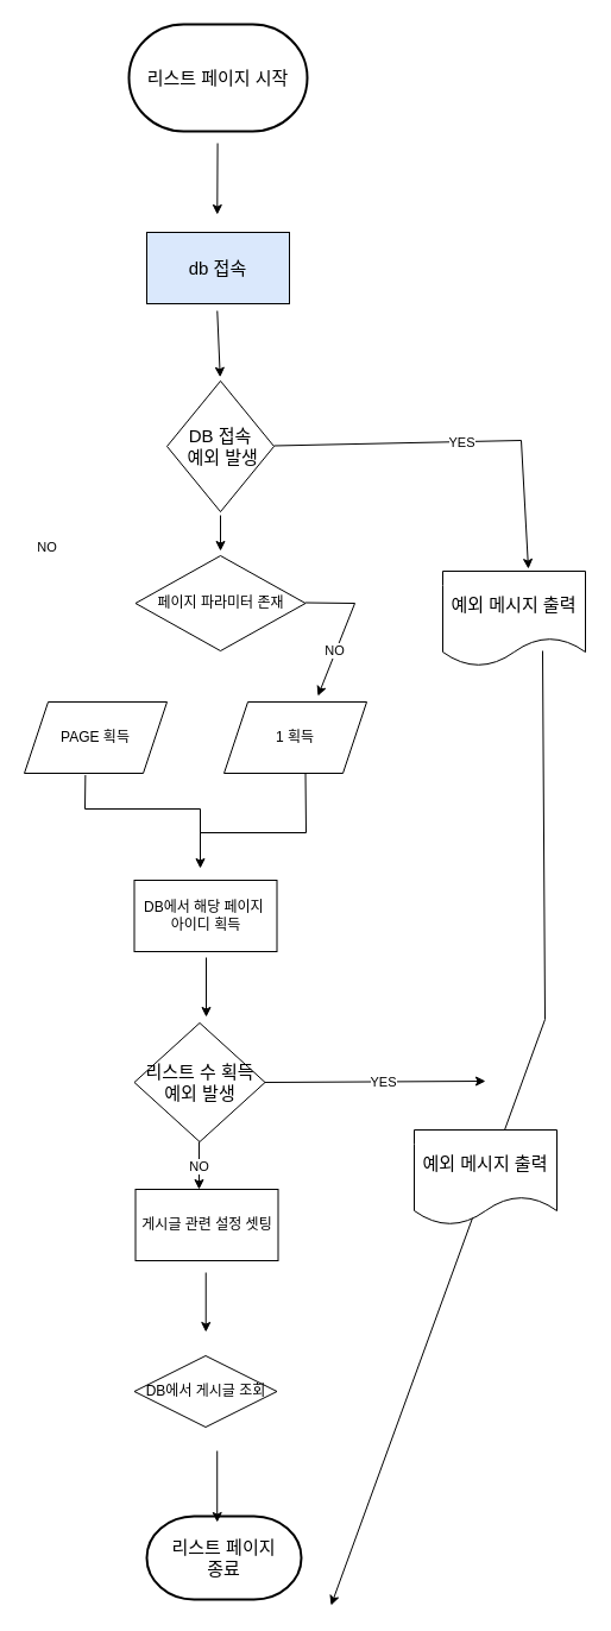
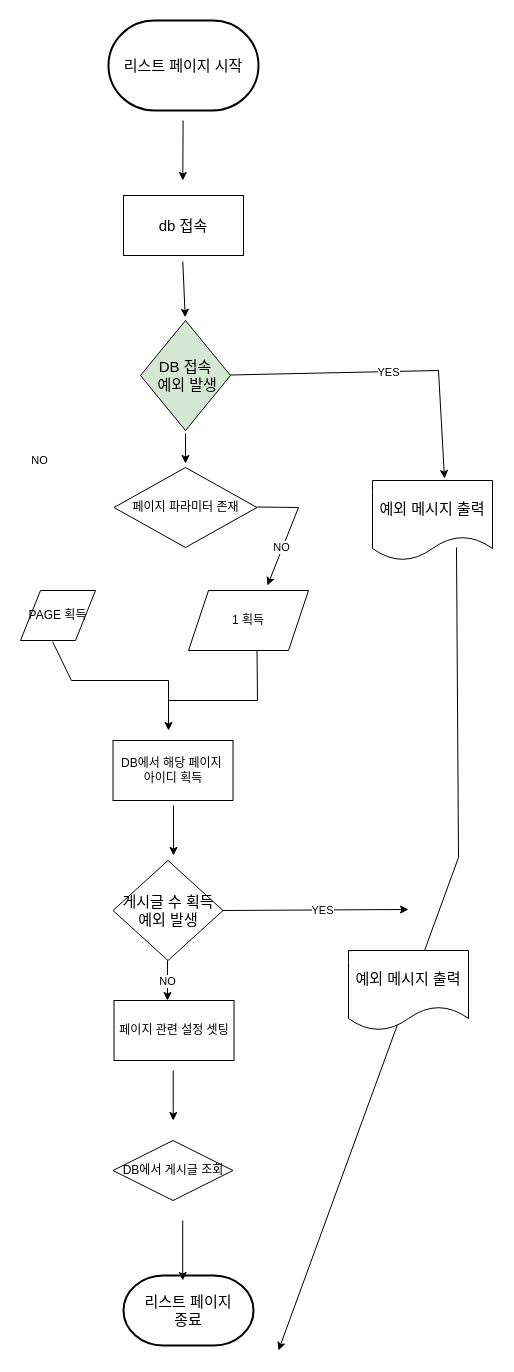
  <mxCell id="0" />
  <mxCell id="1" parent="0" />
  <mxCell id="2" value="&lt;font style=&quot;font-size: 15px;&quot;&gt;리스트 페이지 시작&lt;/font&gt;" style="strokeWidth=2;html=1;shape=mxgraph.flowchart.terminator;whiteSpace=wrap;" vertex="1" parent="1"><mxGeometry x="108" y="20" width="150" height="90" as="geometry" /></mxCell>
- <mxCell id="3" value="&lt;font style=&quot;font-size: 15px;&quot;&gt;db 접속&lt;/font&gt;" style="rounded=0;whiteSpace=wrap;html=1;fillColor=#dae8fc;" vertex="1" parent="1"><mxGeometry x="123" y="195" width="120" height="60" as="geometry" /></mxCell>
+ <mxCell id="3" value="&lt;font style=&quot;font-size: 15px;&quot;&gt;db 접속&lt;/font&gt;" style="rounded=0;whiteSpace=wrap;html=1;" vertex="1" parent="1"><mxGeometry x="123" y="195" width="120" height="60" as="geometry" /></mxCell>
  <mxCell id="4" value="" style="endArrow=classic;html=1;rounded=0;" edge="1" parent="1"><mxGeometry width="50" height="50" relative="1" as="geometry"><mxPoint x="182.58" y="120" as="sourcePoint" /><mxPoint x="182.29" y="180" as="targetPoint" /></mxGeometry></mxCell>
  <mxCell id="5" value="" style="endArrow=classic;html=1;rounded=0;" edge="1" parent="1"><mxGeometry width="50" height="50" relative="1" as="geometry"><mxPoint x="182.29" y="261" as="sourcePoint" /><mxPoint x="184.723" y="316.783" as="targetPoint" /></mxGeometry></mxCell>
- <mxCell id="6" value="&lt;font style=&quot;font-size: 15px;&quot;&gt;DB 접속&lt;/font&gt;&lt;div&gt;&lt;font style=&quot;font-size: 15px;&quot;&gt;&amp;nbsp;예외 발생&lt;/font&gt;&lt;/div&gt;" style="rhombus;whiteSpace=wrap;html=1;" vertex="1" parent="1"><mxGeometry x="140" y="320" width="90" height="110" as="geometry" /></mxCell>
+ <mxCell id="6" value="&lt;font style=&quot;font-size: 15px;&quot;&gt;DB 접속&lt;/font&gt;&lt;div&gt;&lt;font style=&quot;font-size: 15px;&quot;&gt;&amp;nbsp;예외 발생&lt;/font&gt;&lt;/div&gt;" style="rhombus;whiteSpace=wrap;html=1;fillColor=#d5e8d4;" vertex="1" parent="1"><mxGeometry x="140" y="320" width="90" height="110" as="geometry" /></mxCell>
  <mxCell id="7" value="&lt;font style=&quot;font-size: 15px;&quot;&gt;예외 메시지 출력&lt;/font&gt;" style="shape=document;whiteSpace=wrap;html=1;boundedLbl=1;" vertex="1" parent="1"><mxGeometry x="372" y="480" width="120" height="80" as="geometry" /></mxCell>
  <mxCell id="8" style="edgeStyle=orthogonalEdgeStyle;rounded=0;orthogonalLoop=1;jettySize=auto;html=1;exitX=0.5;exitY=1;exitDx=0;exitDy=0;exitPerimeter=0;" edge="1" parent="1"><mxGeometry relative="1" as="geometry"><mxPoint x="296.335" y="920" as="sourcePoint" /><mxPoint x="296.286" y="920" as="targetPoint" /></mxGeometry></mxCell>
  <mxCell id="9" value="&lt;font style=&quot;font-size: 15px;&quot;&gt;리스트 페이지&lt;/font&gt;&lt;div style=&quot;font-size: 15px;&quot;&gt;&lt;font style=&quot;font-size: 15px;&quot;&gt;종료&lt;/font&gt;&lt;/div&gt;" style="strokeWidth=2;html=1;shape=mxgraph.flowchart.terminator;whiteSpace=wrap;" vertex="1" parent="1"><mxGeometry x="123" y="1275" width="130" height="70" as="geometry" /></mxCell>
  <mxCell id="10" value="" style="endArrow=classic;html=1;rounded=0;" edge="1" parent="1"><mxGeometry width="50" height="50" relative="1" as="geometry"><mxPoint x="456" y="547" as="sourcePoint" /><mxPoint x="278" y="1350" as="targetPoint" /><Array as="points"><mxPoint x="458" y="857" /></Array></mxGeometry></mxCell>
- <mxCell id="11" value="PAGE 획득" style="shape=parallelogram;perimeter=parallelogramPerimeter;whiteSpace=wrap;html=1;fixedSize=1;" vertex="1" parent="1"><mxGeometry x="20" y="590" width="120" height="60" as="geometry" /></mxCell>
+ <mxCell id="11" value="PAGE 획득" style="shape=parallelogram;perimeter=parallelogramPerimeter;whiteSpace=wrap;html=1;fixedSize=1;" vertex="1" parent="1"><mxGeometry x="20" y="590" width="75" height="50" as="geometry" /></mxCell>
  <mxCell id="12" value="페이지 파라미터 존재" style="rhombus;whiteSpace=wrap;html=1;" vertex="1" parent="1"><mxGeometry x="113.5" y="467" width="143" height="80" as="geometry" /></mxCell>
  <mxCell id="13" value="1 획득" style="shape=parallelogram;perimeter=parallelogramPerimeter;whiteSpace=wrap;html=1;fixedSize=1;" vertex="1" parent="1"><mxGeometry x="188" y="590" width="120" height="60" as="geometry" /></mxCell>
  <mxCell id="14" value="" style="endArrow=classic;html=1;rounded=0;entryX=0.658;entryY=-0.083;entryDx=0;entryDy=0;entryPerimeter=0;" edge="1" parent="1" target="13"><mxGeometry relative="1" as="geometry"><mxPoint x="256.5" y="506.5" as="sourcePoint" /><mxPoint x="356.5" y="506.5" as="targetPoint" /><Array as="points"><mxPoint x="298" y="507" /></Array></mxGeometry></mxCell>
  <mxCell id="15" value="NO" style="edgeLabel;resizable=0;html=1;;align=center;verticalAlign=middle;" connectable="0" vertex="1" parent="14"><mxGeometry relative="1" as="geometry"><mxPoint x="-10" y="20" as="offset" /></mxGeometry></mxCell>
  <mxCell id="16" value="" style="endArrow=classic;html=1;rounded=0;entryX=0.6;entryY=-0.025;entryDx=0;entryDy=0;entryPerimeter=0;" edge="1" parent="1" target="7"><mxGeometry relative="1" as="geometry"><mxPoint x="230" y="374.5" as="sourcePoint" /><mxPoint x="330" y="374.5" as="targetPoint" /><Array as="points"><mxPoint x="438" y="370" /></Array></mxGeometry></mxCell>
  <mxCell id="17" value="YES" style="edgeLabel;resizable=0;html=1;;align=center;verticalAlign=middle;" connectable="0" vertex="1" parent="16"><mxGeometry relative="1" as="geometry" /></mxCell>
  <mxCell id="18" value="" style="endArrow=classic;html=1;rounded=0;" edge="1" parent="1"><mxGeometry relative="1" as="geometry"><mxPoint x="185" y="433" as="sourcePoint" /><mxPoint x="185" y="463" as="targetPoint" /></mxGeometry></mxCell>
  <mxCell id="19" value="NO" style="edgeLabel;html=1;align=center;verticalAlign=middle;resizable=0;points=[];" vertex="1" connectable="0" parent="18"><mxGeometry y="2" relative="1" as="geometry"><mxPoint x="-149" y="11" as="offset" /></mxGeometry></mxCell>
  <mxCell id="20" value="DB에서 해당 페이지&amp;nbsp;&lt;div&gt;아이디 획득&lt;/div&gt;" style="rounded=0;whiteSpace=wrap;html=1;" vertex="1" parent="1"><mxGeometry x="112.5" y="740" width="120" height="60" as="geometry" /></mxCell>
  <mxCell id="21" value="" style="endArrow=classic;html=1;rounded=0;exitX=0.428;exitY=1.025;exitDx=0;exitDy=0;exitPerimeter=0;" edge="1" parent="1" source="11"><mxGeometry width="50" height="50" relative="1" as="geometry"><mxPoint x="88" y="680" as="sourcePoint" /><mxPoint x="168" y="730" as="targetPoint" /><Array as="points"><mxPoint x="71" y="680" /><mxPoint x="168" y="680" /></Array></mxGeometry></mxCell>
  <mxCell id="22" value="" style="endArrow=none;html=1;rounded=0;" edge="1" parent="1"><mxGeometry width="50" height="50" relative="1" as="geometry"><mxPoint x="168" y="700" as="sourcePoint" /><mxPoint x="256.5" y="650" as="targetPoint" /><Array as="points"><mxPoint x="257" y="700" /></Array></mxGeometry></mxCell>
- <mxCell id="23" value="게시글 관련 설정 셋팅" style="rounded=0;whiteSpace=wrap;html=1;" vertex="1" parent="1"><mxGeometry x="113.5" y="1000" width="120" height="60" as="geometry" /></mxCell>
+ <mxCell id="23" value="페이지 관련 설정 셋팅" style="rounded=0;whiteSpace=wrap;html=1;" vertex="1" parent="1"><mxGeometry x="113.5" y="1000" width="120" height="60" as="geometry" /></mxCell>
  <mxCell id="24" value="" style="endArrow=classic;html=1;rounded=0;" edge="1" parent="1"><mxGeometry width="50" height="50" relative="1" as="geometry"><mxPoint x="173" y="805" as="sourcePoint" /><mxPoint x="173" y="855" as="targetPoint" /></mxGeometry></mxCell>
  <mxCell id="25" value="" style="endArrow=classic;html=1;rounded=0;" edge="1" parent="1"><mxGeometry width="50" height="50" relative="1" as="geometry"><mxPoint x="172.73" y="1070" as="sourcePoint" /><mxPoint x="172.73" y="1120" as="targetPoint" /></mxGeometry></mxCell>
  <mxCell id="26" value="DB에서 게시글 조회" style="rhombus;whiteSpace=wrap;html=1;" vertex="1" parent="1"><mxGeometry x="112.5" y="1140" width="120" height="60" as="geometry" /></mxCell>
  <mxCell id="27" value="&lt;font style=&quot;font-size: 15px;&quot;&gt;예외 메시지 출력&lt;/font&gt;" style="shape=document;whiteSpace=wrap;html=1;boundedLbl=1;" vertex="1" parent="1"><mxGeometry x="348" y="950" width="120" height="80" as="geometry" /></mxCell>
  <mxCell id="28" value="" style="endArrow=classic;html=1;rounded=0;" edge="1" parent="1"><mxGeometry width="50" height="50" relative="1" as="geometry"><mxPoint x="182.23" y="1220" as="sourcePoint" /><mxPoint x="182.23" y="1280" as="targetPoint" /></mxGeometry></mxCell>
- <mxCell id="29" value="&lt;font style=&quot;font-size: 15px;&quot;&gt;리스트 수 획득 예외 발생&lt;/font&gt;" style="rhombus;whiteSpace=wrap;html=1;" vertex="1" parent="1"><mxGeometry x="112.5" y="860" width="110" height="100" as="geometry" /></mxCell>
+ <mxCell id="29" value="&lt;font style=&quot;font-size: 15px;&quot;&gt;게시글 수 획득 예외 발생&lt;/font&gt;" style="rhombus;whiteSpace=wrap;html=1;" vertex="1" parent="1"><mxGeometry x="112.5" y="860" width="110" height="100" as="geometry" /></mxCell>
  <mxCell id="30" value="" style="endArrow=classic;html=1;rounded=0;exitX=1;exitY=0.5;exitDx=0;exitDy=0;" edge="1" parent="1" source="29"><mxGeometry relative="1" as="geometry"><mxPoint x="258" y="909.23" as="sourcePoint" /><mxPoint x="408" y="909" as="targetPoint" /></mxGeometry></mxCell>
  <mxCell id="31" value="YES" style="edgeLabel;html=1;align=center;verticalAlign=middle;resizable=0;points=[];" vertex="1" connectable="0" parent="30"><mxGeometry x="0.071" relative="1" as="geometry"><mxPoint as="offset" /></mxGeometry></mxCell>
  <mxCell id="32" value="" style="endArrow=classic;html=1;rounded=0;" edge="1" parent="1"><mxGeometry relative="1" as="geometry"><mxPoint x="166.97" y="960" as="sourcePoint" /><mxPoint x="166.97" y="1000" as="targetPoint" /></mxGeometry></mxCell>
  <mxCell id="33" value="NO" style="edgeLabel;resizable=0;html=1;;align=center;verticalAlign=middle;" connectable="0" vertex="1" parent="32"><mxGeometry relative="1" as="geometry" /></mxCell>
